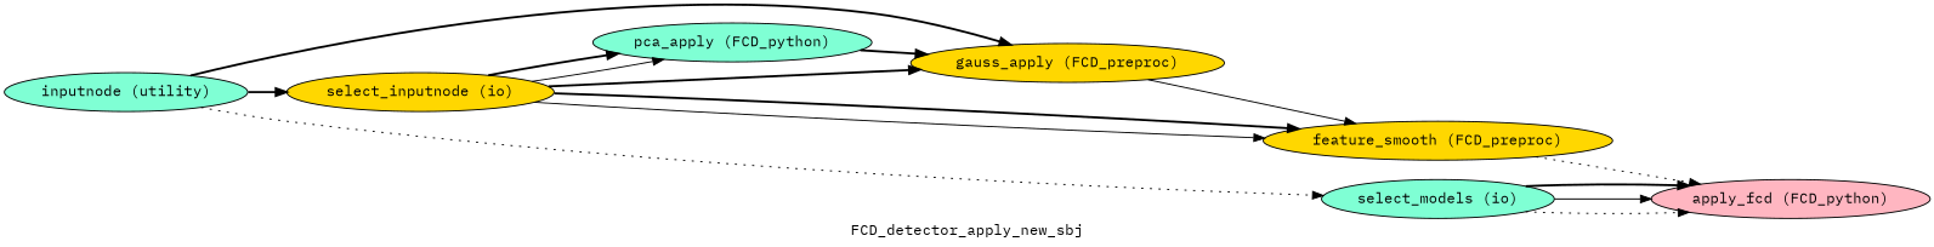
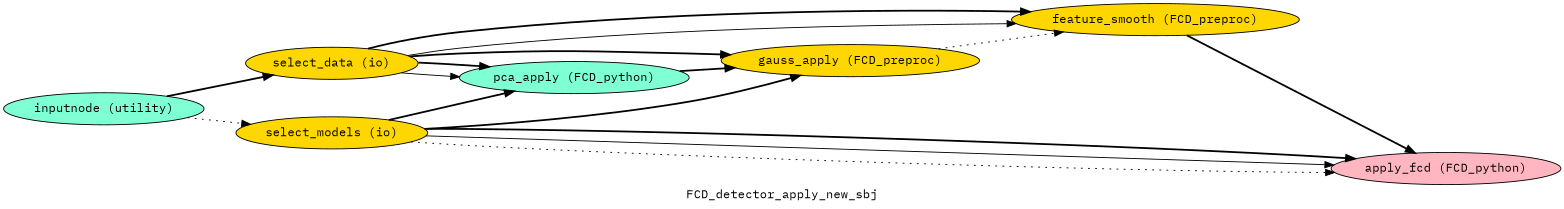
  digraph {
    fontname="IBM Plex Mono"
    label=FCD_detector_apply_new_sbj
    rankdir=LR
    node [fillcolor=gold fontname="IBM Plex Mono" style=filled]
    edge [fontname="IBM Plex Mono" style=bold]
    n1 [fillcolor=aquamarine label="inputnode (utility)"]
-   n2 [label="select_inputnode (io)"]
-   n3 [fillcolor=aquamarine label="select_models (io)"]
+   n2 [label="select_data (io)"]
+   n3 [label="select_models (io)"]
    n4 [fillcolor=aquamarine label="pca_apply (FCD_python)"]
    n5 [label="gauss_apply (FCD_preproc)"]
    n6 [label="feature_smooth (FCD_preproc)"]
    n7 [fillcolor=lightpink label="apply_fcd (FCD_python)"]
    n1 -> n2
    n1 -> n3 [style=dotted]
    n2 -> n4 [style=solid]
    n2 -> n4
    n2 -> n5
    n2 -> n6 [style=solid]
    n2 -> n6
-   n1 -> n5
+   n3 -> n4
+   n3 -> n5
    n3 -> n7 [style=dotted]
    n3 -> n7 [style=solid]
    n3 -> n7
    n4 -> n5
-   n5 -> n6 [style=solid]
-   n6 -> n7 [style=dotted]
+   n5 -> n6 [style=dotted]
+   n6 -> n7
  }
